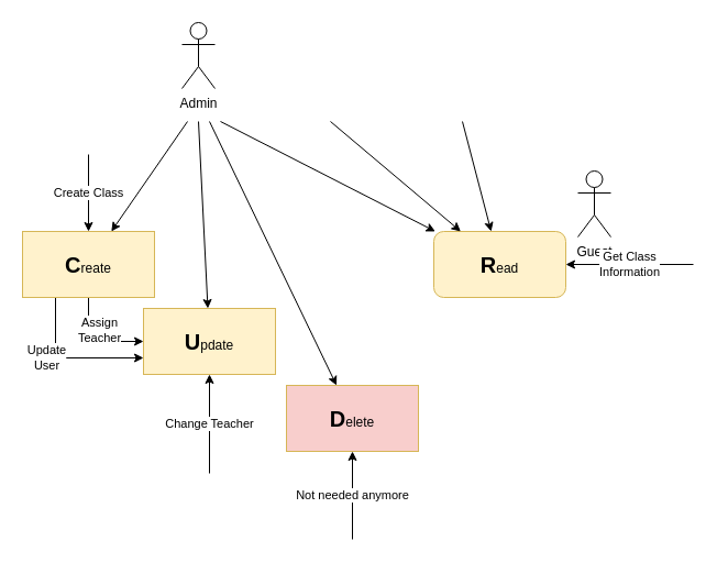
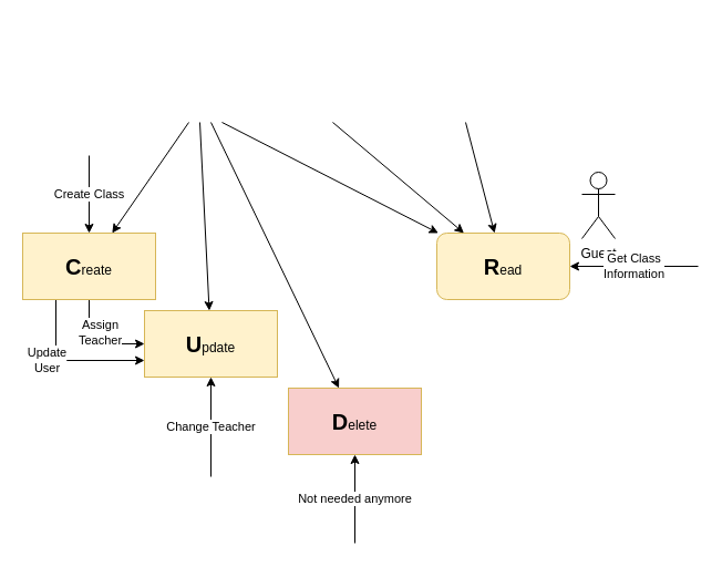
  <mxCell id="0" />
  <mxCell id="1" parent="0" />
  <mxCell id="2" value="Create" style="rounded=0;whiteSpace=wrap;html=1;" vertex="1" parent="1"><mxGeometry x="20" y="210" width="120" height="60" as="geometry" /></mxCell>
  <mxCell id="3" value="&lt;font style=&quot;font-size: 20px&quot;&gt;&lt;b&gt;R&lt;/b&gt;&lt;/font&gt;ead" style="whiteSpace=wrap;html=1;fillColor=#fff2cc;strokeColor=#d6b656;rounded=1;" vertex="1" parent="1"><mxGeometry x="394" y="210" width="120" height="60" as="geometry" /></mxCell>
  <mxCell id="4" value="Update" style="rounded=0;whiteSpace=wrap;html=1;" vertex="1" parent="1"><mxGeometry x="130" y="280" width="120" height="60" as="geometry" /></mxCell>
  <mxCell id="5" value="&lt;font style=&quot;font-size: 20px&quot;&gt;&lt;b&gt;D&lt;/b&gt;&lt;/font&gt;elete" style="rounded=0;whiteSpace=wrap;html=1;fillColor=#f8cecc;strokeColor=#d6b656;" vertex="1" parent="1"><mxGeometry x="260" y="350" width="120" height="60" as="geometry" /></mxCell>
- <mxCell id="6" value="Admin" style="shape=umlActor;verticalLabelPosition=bottom;verticalAlign=top;html=1;outlineConnect=0;" vertex="1" parent="1"><mxGeometry x="165" y="20" width="30" height="60" as="geometry" /></mxCell>
  <mxCell id="7" value="Guest" style="shape=umlActor;verticalLabelPosition=bottom;verticalAlign=top;html=1;outlineConnect=0;" vertex="1" parent="1"><mxGeometry x="525" y="155" width="30" height="60" as="geometry" /></mxCell>
  <mxCell id="8" value="" style="endArrow=classic;html=1;" edge="1" parent="1" target="2"><mxGeometry width="50" height="50" relative="1" as="geometry"><mxPoint x="170" y="110" as="sourcePoint" /><mxPoint x="290" y="200" as="targetPoint" /></mxGeometry></mxCell>
  <mxCell id="9" value="" style="endArrow=classic;html=1;" edge="1" parent="1" target="3"><mxGeometry width="50" height="50" relative="1" as="geometry"><mxPoint x="200" y="110" as="sourcePoint" /><mxPoint x="380" y="190" as="targetPoint" /></mxGeometry></mxCell>
  <mxCell id="10" value="" style="endArrow=classic;html=1;" edge="1" parent="1" target="4"><mxGeometry width="50" height="50" relative="1" as="geometry"><mxPoint x="180" y="110" as="sourcePoint" /><mxPoint x="230" y="410" as="targetPoint" /></mxGeometry></mxCell>
  <mxCell id="11" value="" style="endArrow=classic;html=1;" edge="1" parent="1" target="5"><mxGeometry width="50" height="50" relative="1" as="geometry"><mxPoint x="190" y="110" as="sourcePoint" /><mxPoint x="310" y="490" as="targetPoint" /></mxGeometry></mxCell>
  <mxCell id="12" value="" style="endArrow=classic;html=1;" edge="1" parent="1" target="3"><mxGeometry width="50" height="50" relative="1" as="geometry"><mxPoint x="300" y="110" as="sourcePoint" /><mxPoint x="400" y="320" as="targetPoint" /></mxGeometry></mxCell>
  <mxCell id="13" value="" style="endArrow=classic;html=1;" edge="1" parent="1" target="3"><mxGeometry width="50" height="50" relative="1" as="geometry"><mxPoint x="420" y="110" as="sourcePoint" /><mxPoint x="400" y="400" as="targetPoint" /></mxGeometry></mxCell>
  <mxCell id="14" value="Assign&lt;br&gt;Teacher" style="endArrow=classic;html=1;" edge="1" parent="1" source="2" target="4"><mxGeometry x="-0.333" y="10" width="50" height="50" relative="1" as="geometry"><mxPoint x="30" y="470" as="sourcePoint" /><mxPoint x="80" y="420" as="targetPoint" /><Array as="points"><mxPoint x="80" y="310" /></Array><mxPoint as="offset" /></mxGeometry></mxCell>
  <mxCell id="15" value="Update&lt;br&gt;User" style="endArrow=classic;html=1;exitX=0.25;exitY=1;exitDx=0;exitDy=0;entryX=0;entryY=0.75;entryDx=0;entryDy=0;" edge="1" parent="1" source="2" target="4"><mxGeometry x="-0.144" y="-10" width="50" height="50" relative="1" as="geometry"><mxPoint x="40" y="490" as="sourcePoint" /><mxPoint x="90" y="440" as="targetPoint" /><Array as="points"><mxPoint x="50" y="325" /></Array><mxPoint x="-11" y="-10" as="offset" /></mxGeometry></mxCell>
  <mxCell id="16" value="Create Class" style="endArrow=classic;html=1;" edge="1" parent="1" target="2"><mxGeometry width="50" height="50" relative="1" as="geometry"><mxPoint x="80" y="140" as="sourcePoint" /><mxPoint x="100" y="90" as="targetPoint" /></mxGeometry></mxCell>
  <mxCell id="17" value="Not needed anymore" style="endArrow=classic;html=1;" edge="1" parent="1" target="5"><mxGeometry width="50" height="50" relative="1" as="geometry"><mxPoint x="320" y="490" as="sourcePoint" /><mxPoint x="210" y="450" as="targetPoint" /></mxGeometry></mxCell>
  <mxCell id="18" value="Get Class &lt;br&gt;Information" style="endArrow=classic;html=1;" edge="1" parent="1" target="3"><mxGeometry width="50" height="50" relative="1" as="geometry"><mxPoint x="630" y="240" as="sourcePoint" /><mxPoint x="620" y="290" as="targetPoint" /></mxGeometry></mxCell>
  <mxCell id="19" value="Change Teacher" style="endArrow=classic;html=1;" edge="1" parent="1" target="4"><mxGeometry width="50" height="50" relative="1" as="geometry"><mxPoint x="190" y="430" as="sourcePoint" /><mxPoint x="350" y="290" as="targetPoint" /></mxGeometry></mxCell>
  <mxCell id="20" value="&lt;font style=&quot;font-size: 20px&quot;&gt;&lt;b&gt;C&lt;/b&gt;&lt;/font&gt;reate" style="rounded=0;whiteSpace=wrap;html=1;fillColor=#fff2cc;strokeColor=#d6b656;" vertex="1" parent="1"><mxGeometry x="20" y="210" width="120" height="60" as="geometry" /></mxCell>
  <mxCell id="21" value="&lt;b&gt;&lt;font style=&quot;font-size: 20px&quot;&gt;U&lt;/font&gt;&lt;/b&gt;pdate" style="rounded=0;whiteSpace=wrap;html=1;fillColor=#fff2cc;strokeColor=#d6b656;" vertex="1" parent="1"><mxGeometry x="130" y="280" width="120" height="60" as="geometry" /></mxCell>
